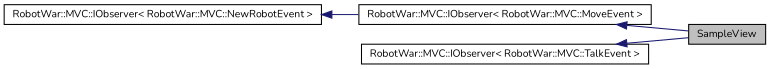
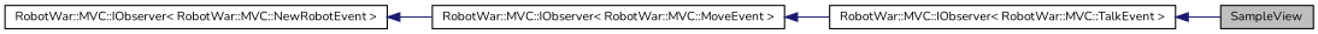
  digraph {
    fontname=Nunito
    rankdir=LR
    node [color=black fillcolor=white fontname=Nunito fontsize=10 shape=record style=filled]
    edge [color=midnightblue dir=back fontname=Nunito fontsize=10 labelfontname=FreeSans labelfontsize=10 style=solid]
    n1 [fillcolor=grey75 fontcolor=black height=0.2 label=SampleView width=0.4]
    n2 [height=0.2 label="RobotWar::MVC::IObserver\< RobotWar::MVC::MoveEvent \>" width=0.4]
    n3 [height=0.2 label="RobotWar::MVC::IObserver\< RobotWar::MVC::TalkEvent \>" width=0.4]
    n4 [height=0.2 label="RobotWar::MVC::IObserver\< RobotWar::MVC::NewRobotEvent \>" width=0.4]
-   n2 -> n1
+   n2 -> n3
    n3 -> n1
    n4 -> n2
  }
